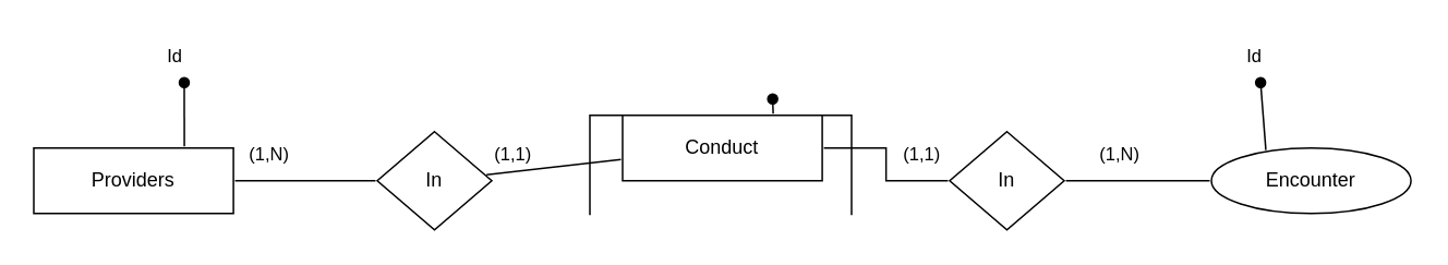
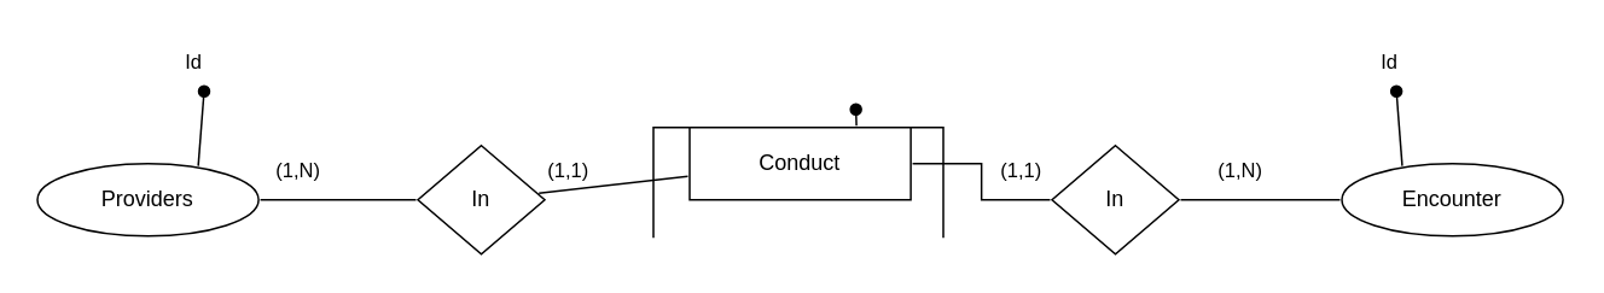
  <mxCell id="0" />
  <mxCell id="1" parent="0" />
  <mxCell id="2" style="edgeStyle=none;rounded=0;orthogonalLoop=1;jettySize=auto;html=1;endArrow=none;startFill=0;" edge="1" parent="1"><mxGeometry relative="1" as="geometry"><mxPoint x="360" y="131" as="targetPoint" /><mxPoint x="520" y="131" as="sourcePoint" /><Array as="points"><mxPoint x="520" y="70" /><mxPoint x="440" y="70" /><mxPoint x="360" y="70" /></Array></mxGeometry></mxCell>
  <mxCell id="3" style="edgeStyle=none;rounded=0;orthogonalLoop=1;jettySize=auto;html=1;exitX=0.75;exitY=0;exitDx=0;exitDy=0;endArrow=oval;endFill=1;" edge="1" parent="1" source="4"><mxGeometry relative="1" as="geometry"><mxPoint x="471.778" y="60" as="targetPoint" /></mxGeometry></mxCell>
  <mxCell id="4" value="Conduct" style="whiteSpace=wrap;html=1;align=center;perimeterSpacing=1;rounded=0;strokeWidth=1;strokeColor=light-dark(#000000,#000000);fillStyle=solid;gradientColor=none;fillColor=light-dark(#FFFFFF,#FFFFFF);perimeter=rectanglePerimeter;fixDash=0;" vertex="1" parent="1"><mxGeometry x="380" y="70" width="122.06" height="40" as="geometry" /></mxCell>
  <mxCell id="5" value="" style="edgeStyle=orthogonalEdgeStyle;rounded=0;orthogonalLoop=1;jettySize=auto;html=1;endArrow=none;startFill=0;" edge="1" parent="1" source="7" target="4"><mxGeometry relative="1" as="geometry" /></mxCell>
  <mxCell id="6" value="" style="edgeStyle=none;rounded=0;orthogonalLoop=1;jettySize=auto;html=1;endArrow=none;startFill=0;" edge="1" parent="1" source="7" target="13"><mxGeometry relative="1" as="geometry" /></mxCell>
  <mxCell id="7" value="In" style="shape=rhombus;perimeter=rhombusPerimeter;whiteSpace=wrap;html=1;align=center;fillColor=light-dark(#FFFFFF,#FFFFFF);strokeColor=light-dark(#000000,#000000);fillStyle=solid;fontColor=light-dark(#000000,#000000);perimeterSpacing=1;gradientColor=none;" vertex="1" parent="1"><mxGeometry x="580" y="80" width="70" height="60" as="geometry" /></mxCell>
  <mxCell id="8" value="" style="rounded=0;orthogonalLoop=1;jettySize=auto;html=1;endArrow=none;startFill=0;" edge="1" parent="1" source="9" target="4"><mxGeometry relative="1" as="geometry" /></mxCell>
  <mxCell id="9" value="In" style="shape=rhombus;perimeter=rhombusPerimeter;whiteSpace=wrap;html=1;align=center;fillColor=light-dark(#FFFFFF,#FFFFFF);strokeColor=light-dark(#000000,#000000);fillStyle=solid;fontColor=light-dark(#000000,#000000);perimeterSpacing=1;gradientColor=none;" vertex="1" parent="1"><mxGeometry x="230" y="80" width="70" height="60" as="geometry" /></mxCell>
  <mxCell id="10" value="&lt;span style=&quot;color: rgb(0, 0, 0); font-family: Helvetica; font-size: 11px; font-style: normal; font-variant-ligatures: normal; font-variant-caps: normal; font-weight: 400; letter-spacing: normal; orphans: 2; text-align: center; text-indent: 0px; text-transform: none; widows: 2; word-spacing: 0px; -webkit-text-stroke-width: 0px; white-space: nowrap; background-color: rgb(255, 255, 255); text-decoration-thickness: initial; text-decoration-style: initial; text-decoration-color: initial; float: none; display: inline !important;&quot;&gt;(1,1)&lt;/span&gt;" style="text;whiteSpace=wrap;html=1;" vertex="1" parent="1"><mxGeometry x="300" y="80" width="30" height="30" as="geometry" /></mxCell>
  <mxCell id="11" value="&lt;span style=&quot;color: rgb(0, 0, 0); font-family: Helvetica; font-size: 11px; font-style: normal; font-variant-ligatures: normal; font-variant-caps: normal; font-weight: 400; letter-spacing: normal; orphans: 2; text-align: center; text-indent: 0px; text-transform: none; widows: 2; word-spacing: 0px; -webkit-text-stroke-width: 0px; white-space: nowrap; background-color: rgb(255, 255, 255); text-decoration-thickness: initial; text-decoration-style: initial; text-decoration-color: initial; float: none; display: inline !important;&quot;&gt;(1,1)&lt;/span&gt;" style="text;whiteSpace=wrap;html=1;" vertex="1" parent="1"><mxGeometry x="550" y="80" width="30" height="30" as="geometry" /></mxCell>
  <mxCell id="12" style="edgeStyle=none;rounded=0;orthogonalLoop=1;jettySize=auto;html=1;exitX=0.25;exitY=0;exitDx=0;exitDy=0;endArrow=oval;endFill=1;" edge="1" parent="1" source="13"><mxGeometry relative="1" as="geometry"><mxPoint x="770.095" y="50" as="targetPoint" /></mxGeometry></mxCell>
  <mxCell id="13" value="Encounter" style="ellipse;whiteSpace=wrap;html=1;align=center;perimeterSpacing=1;strokeWidth=1;strokeColor=light-dark(#000000,#000000);fillStyle=solid;gradientColor=none;fillColor=light-dark(#FFFFFF,#FFFFFF);fixDash=0;" vertex="1" parent="1"><mxGeometry x="740" y="90" width="122.06" height="40" as="geometry" /></mxCell>
  <mxCell id="14" style="edgeStyle=none;rounded=0;orthogonalLoop=1;jettySize=auto;html=1;exitX=1;exitY=0.5;exitDx=0;exitDy=0;entryX=0;entryY=0.5;entryDx=0;entryDy=0;endArrow=none;endFill=1;startFill=0;" edge="1" parent="1" source="16" target="9"><mxGeometry relative="1" as="geometry" /></mxCell>
  <mxCell id="15" style="edgeStyle=none;rounded=0;orthogonalLoop=1;jettySize=auto;html=1;exitX=0.75;exitY=0;exitDx=0;exitDy=0;endArrow=oval;endFill=1;" edge="1" parent="1" source="16"><mxGeometry relative="1" as="geometry"><mxPoint x="112" y="50" as="targetPoint" /></mxGeometry></mxCell>
- <mxCell id="16" value="&lt;span style=&quot;text-wrap-mode: nowrap;&quot;&gt;Providers&lt;/span&gt;" style="whiteSpace=wrap;html=1;align=center;perimeterSpacing=1;rounded=0;strokeWidth=1;strokeColor=light-dark(#000000,#000000);fillStyle=solid;gradientColor=none;fillColor=light-dark(#FFFFFF,#FFFFFF);perimeter=rectanglePerimeter;fixDash=0;" vertex="1" parent="1"><mxGeometry x="20" y="90" width="122.06" height="40" as="geometry" /></mxCell>
+ <mxCell id="16" value="&lt;span style=&quot;text-wrap-mode: nowrap;&quot;&gt;Providers&lt;/span&gt;" style="ellipse;whiteSpace=wrap;html=1;align=center;perimeterSpacing=1;strokeWidth=1;strokeColor=light-dark(#000000,#000000);fillStyle=solid;gradientColor=none;fillColor=light-dark(#FFFFFF,#FFFFFF);fixDash=0;" vertex="1" parent="1"><mxGeometry x="20" y="90" width="122.06" height="40" as="geometry" /></mxCell>
  <mxCell id="17" value="&lt;span style=&quot;color: rgb(0, 0, 0); font-family: Helvetica; font-size: 11px; font-style: normal; font-variant-ligatures: normal; font-variant-caps: normal; font-weight: 400; letter-spacing: normal; orphans: 2; text-align: center; text-indent: 0px; text-transform: none; widows: 2; word-spacing: 0px; -webkit-text-stroke-width: 0px; white-space: nowrap; background-color: rgb(255, 255, 255); text-decoration-thickness: initial; text-decoration-style: initial; text-decoration-color: initial; display: inline !important; float: none;&quot;&gt;(1,N)&lt;/span&gt;" style="text;whiteSpace=wrap;html=1;" vertex="1" parent="1"><mxGeometry x="670" y="80" width="60" height="40" as="geometry" /></mxCell>
  <mxCell id="18" value="&lt;div style=&quot;text-align: center;&quot;&gt;&lt;span style=&quot;font-size: 11px; text-wrap-mode: nowrap; background-color: rgb(255, 255, 255);&quot;&gt;Id&lt;/span&gt;&lt;/div&gt;" style="text;whiteSpace=wrap;html=1;" vertex="1" parent="1"><mxGeometry x="100" y="20" width="60" height="40" as="geometry" /></mxCell>
  <mxCell id="19" value="&lt;div style=&quot;text-align: center;&quot;&gt;&lt;span style=&quot;color: light-dark(rgb(0, 0, 0), rgb(255, 255, 255)); font-size: 11px; text-wrap-mode: nowrap; background-color: rgb(255, 255, 255);&quot;&gt;Id&lt;/span&gt;&lt;/div&gt;" style="text;whiteSpace=wrap;html=1;" vertex="1" parent="1"><mxGeometry x="760" y="20" width="20" height="20" as="geometry" /></mxCell>
  <mxCell id="20" value="&lt;span style=&quot;color: rgb(0, 0, 0); font-family: Helvetica; font-size: 11px; font-style: normal; font-variant-ligatures: normal; font-variant-caps: normal; font-weight: 400; letter-spacing: normal; orphans: 2; text-align: center; text-indent: 0px; text-transform: none; widows: 2; word-spacing: 0px; -webkit-text-stroke-width: 0px; white-space: nowrap; background-color: rgb(255, 255, 255); text-decoration-thickness: initial; text-decoration-style: initial; text-decoration-color: initial; display: inline !important; float: none;&quot;&gt;(1,N)&lt;/span&gt;" style="text;whiteSpace=wrap;html=1;" vertex="1" parent="1"><mxGeometry x="150" y="80" width="60" height="40" as="geometry" /></mxCell>
